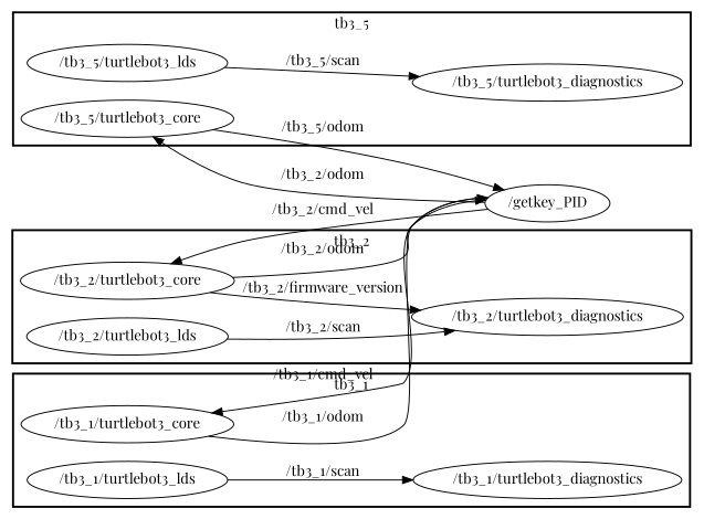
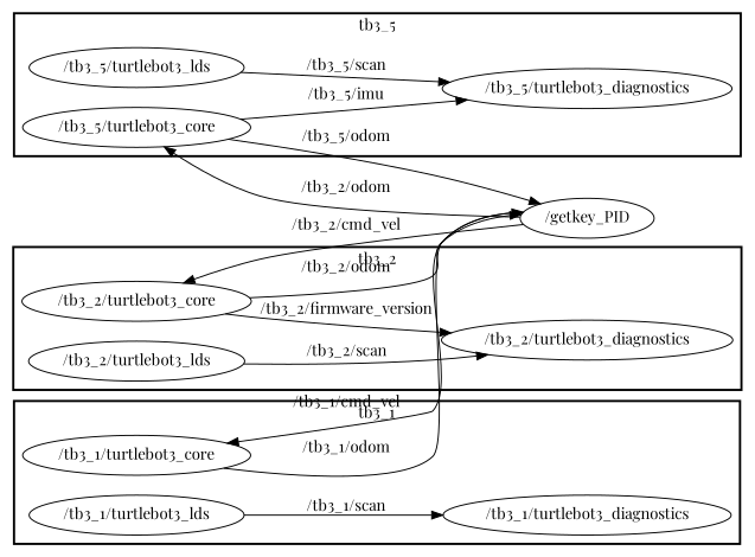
  digraph {
    compound=True
    fontname="Playfair Display"
    rank=same
    rankdir=LR
    ranksep=0.2
    node [fontname="Playfair Display" shape=ellipse]
    edge [fontname="Playfair Display" penwidth=1]
    n1 [height=0.5 label="/tb3_5/turtlebot3_core" width=2.4734]
    n2 [height=0.5 label="/tb3_5/turtlebot3_diagnostics" width=3.1594]
    n3 [height=0.5 label="/tb3_5/turtlebot3_lds" width=2.347]
    n4 [height=0.5 label="/tb3_2/turtlebot3_core" width=2.4734]
    n5 [height=0.5 label="/tb3_2/turtlebot3_diagnostics" width=3.1594]
    n6 [height=0.5 label="/tb3_2/turtlebot3_lds" width=2.347]
    n7 [height=0.5 label="/tb3_1/turtlebot3_core" width=2.4734]
    n8 [height=0.5 label="/tb3_1/turtlebot3_diagnostics" width=3.1594]
    n9 [height=0.5 label="/tb3_1/turtlebot3_lds" width=2.347]
    n10 [height=0.5 label="/getkey_PID" width=1.5346]
    subgraph cluster_1 {
      label=tb3_5
      style=bold
      n1
      n2
      n3
    }
    subgraph cluster_2 {
      label=tb3_2
      style=bold
      n4
      n5
      n6
    }
    subgraph cluster_3 {
      label=tb3_1
      style=bold
      n7
      n8
      n9
    }
+   n1 -> n2 [label="/tb3_5/imu"]
    n1 -> n10 [label="/tb3_5/odom"]
    n3 -> n2 [label="/tb3_5/scan"]
    n4 -> n5 [label="/tb3_2/firmware_version"]
    n4 -> n10 [label="/tb3_2/odom"]
    n6 -> n5 [label="/tb3_2/scan"]
    n7 -> n10 [label="/tb3_1/odom"]
    n9 -> n8 [label="/tb3_1/scan"]
    n10 -> n1 [label="/tb3_2/odom"]
    n10 -> n4 [label="/tb3_2/cmd_vel"]
    n10 -> n7 [label="/tb3_1/cmd_vel"]
  }
